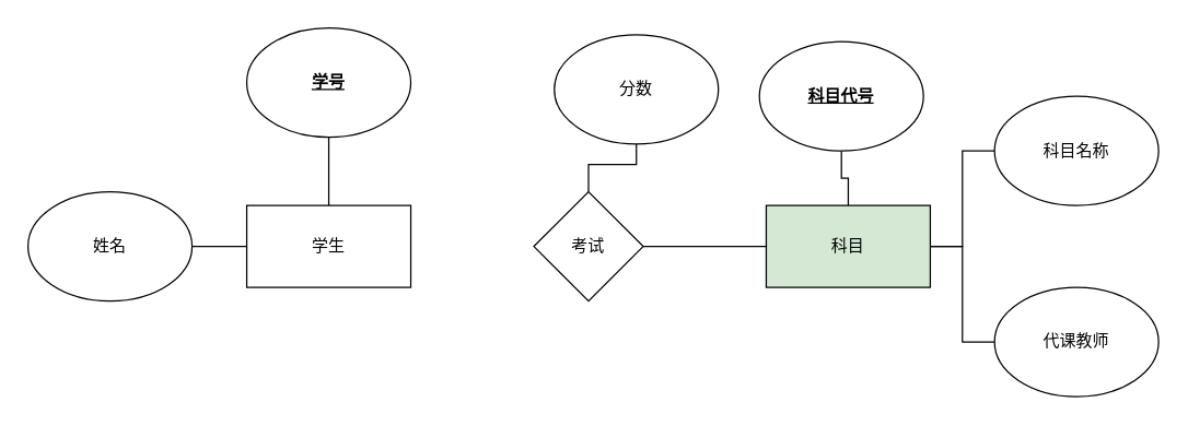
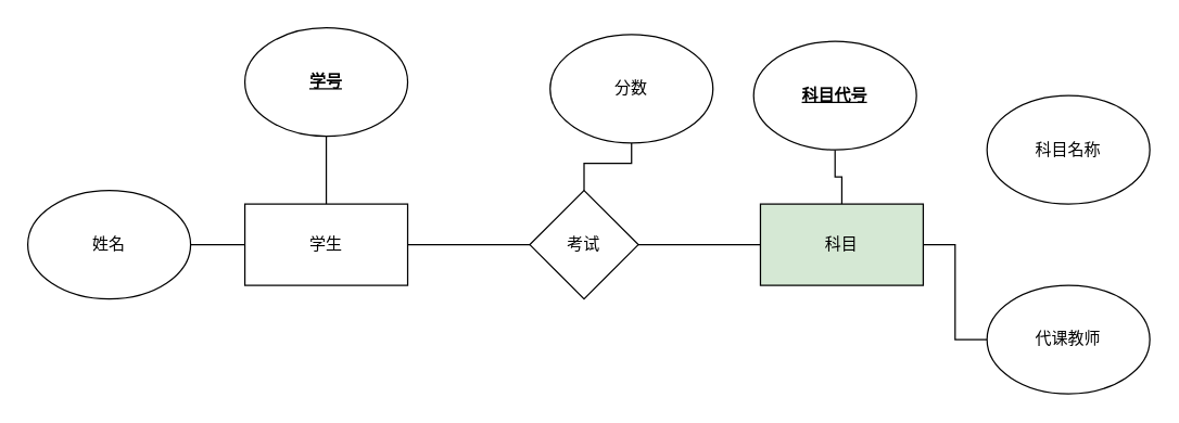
  <mxCell id="0" />
  <mxCell id="1" parent="0" />
  <mxCell id="2" value="" style="edgeStyle=orthogonalEdgeStyle;rounded=0;orthogonalLoop=1;jettySize=auto;html=1;endArrow=none;endFill=0;" parent="1" source="5" target="6" edge="1"><mxGeometry relative="1" as="geometry" /></mxCell>
  <mxCell id="3" value="" style="edgeStyle=orthogonalEdgeStyle;rounded=0;orthogonalLoop=1;jettySize=auto;html=1;endArrow=none;endFill=0;" parent="1" source="5" target="7" edge="1"><mxGeometry relative="1" as="geometry" /></mxCell>
+ <mxCell id="4" style="edgeStyle=orthogonalEdgeStyle;rounded=0;orthogonalLoop=1;jettySize=auto;html=1;entryX=0;entryY=0.5;entryDx=0;entryDy=0;endArrow=none;endFill=0;" edge="1" parent="1" source="5" target="17"><mxGeometry relative="1" as="geometry" /></mxCell>
  <mxCell id="5" value="学生" style="rounded=0;whiteSpace=wrap;html=1;" parent="1" vertex="1"><mxGeometry x="180" y="150" width="120" height="60" as="geometry" /></mxCell>
  <mxCell id="6" value="&lt;u&gt;&lt;b&gt;学号&lt;/b&gt;&lt;/u&gt;" style="ellipse;whiteSpace=wrap;html=1;" parent="1" vertex="1"><mxGeometry x="180" y="20" width="120" height="80" as="geometry" /></mxCell>
  <mxCell id="7" value="姓名" style="ellipse;whiteSpace=wrap;html=1;" parent="1" vertex="1"><mxGeometry y="140" width="120" height="80" as="geometry" x="20" /></mxCell>
  <mxCell id="8" value="" style="edgeStyle=orthogonalEdgeStyle;rounded=0;orthogonalLoop=1;jettySize=auto;html=1;endArrow=none;endFill=0;" parent="1" source="12" target="13" edge="1"><mxGeometry relative="1" as="geometry" /></mxCell>
- <mxCell id="9" value="" style="edgeStyle=orthogonalEdgeStyle;rounded=0;orthogonalLoop=1;jettySize=auto;html=1;endArrow=none;endFill=0;" parent="1" source="12" target="14" edge="1"><mxGeometry relative="1" as="geometry" /></mxCell>
  <mxCell id="10" style="edgeStyle=orthogonalEdgeStyle;rounded=0;orthogonalLoop=1;jettySize=auto;html=1;entryX=0;entryY=0.5;entryDx=0;entryDy=0;endArrow=none;endFill=0;" parent="1" source="12" target="15" edge="1"><mxGeometry relative="1" as="geometry" /></mxCell>
  <mxCell id="11" style="edgeStyle=orthogonalEdgeStyle;rounded=0;orthogonalLoop=1;jettySize=auto;html=1;entryX=1;entryY=0.5;entryDx=0;entryDy=0;endArrow=none;endFill=0;" edge="1" parent="1" source="12" target="17"><mxGeometry relative="1" as="geometry" /></mxCell>
  <mxCell id="12" value="科目" style="rounded=0;whiteSpace=wrap;html=1;fillColor=#d5e8d4;" parent="1" vertex="1"><mxGeometry x="560" y="150" width="120" height="60" as="geometry" /></mxCell>
  <mxCell id="13" value="&lt;u&gt;&lt;b&gt;科目代号&lt;/b&gt;&lt;/u&gt;" style="ellipse;whiteSpace=wrap;html=1;" parent="1" vertex="1"><mxGeometry x="555" y="30" width="120" height="80" as="geometry" /></mxCell>
  <mxCell id="14" value="科目名称" style="ellipse;whiteSpace=wrap;html=1;" parent="1" vertex="1"><mxGeometry x="727" y="70" width="120" height="80" as="geometry" /></mxCell>
  <mxCell id="15" value="代课教师" style="ellipse;whiteSpace=wrap;html=1;" parent="1" vertex="1"><mxGeometry x="727" y="210" width="120" height="80" as="geometry" /></mxCell>
  <mxCell id="16" style="edgeStyle=orthogonalEdgeStyle;rounded=0;orthogonalLoop=1;jettySize=auto;html=1;entryX=0.5;entryY=1;entryDx=0;entryDy=0;endArrow=none;endFill=0;" edge="1" parent="1" source="17" target="18"><mxGeometry relative="1" as="geometry" /></mxCell>
  <mxCell id="17" value="考试" style="rhombus;whiteSpace=wrap;html=1;" parent="1" vertex="1"><mxGeometry x="390" y="140" width="80" height="80" as="geometry" /></mxCell>
  <mxCell id="18" value="分数" style="ellipse;whiteSpace=wrap;html=1;" parent="1" vertex="1"><mxGeometry x="405" y="25" width="120" height="80" as="geometry" /></mxCell>
